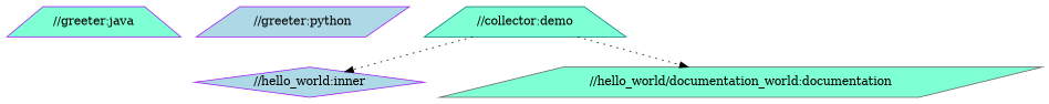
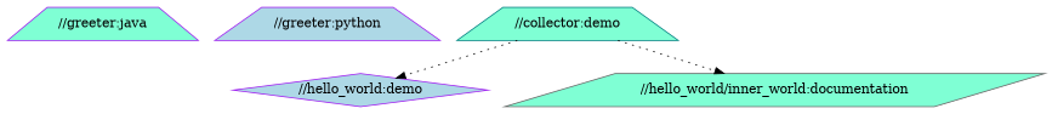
  digraph {
    node [color=purple fillcolor=aquamarine shape=trapezium style=filled]
    edge [style=dotted]
    "//greeter:java"
-   "//greeter:python" [fillcolor=lightblue shape=parallelogram]
+   "//greeter:python" [fillcolor=lightblue]
    "//collector:demo" [color=teal]
-   "//hello_world:demo" [fillcolor=lightblue shape=diamond label="//hello_world:inner"]
-   "//hello_world/inner_world:documentation" [color=gray40 shape=parallelogram label="//hello_world/documentation_world:documentation"]
+   "//hello_world:demo" [fillcolor=lightblue shape=diamond]
+   "//hello_world/inner_world:documentation" [color=gray40 shape=parallelogram]
    "//collector:demo" -> "//hello_world:demo"
    "//collector:demo" -> "//hello_world/inner_world:documentation"
  }
